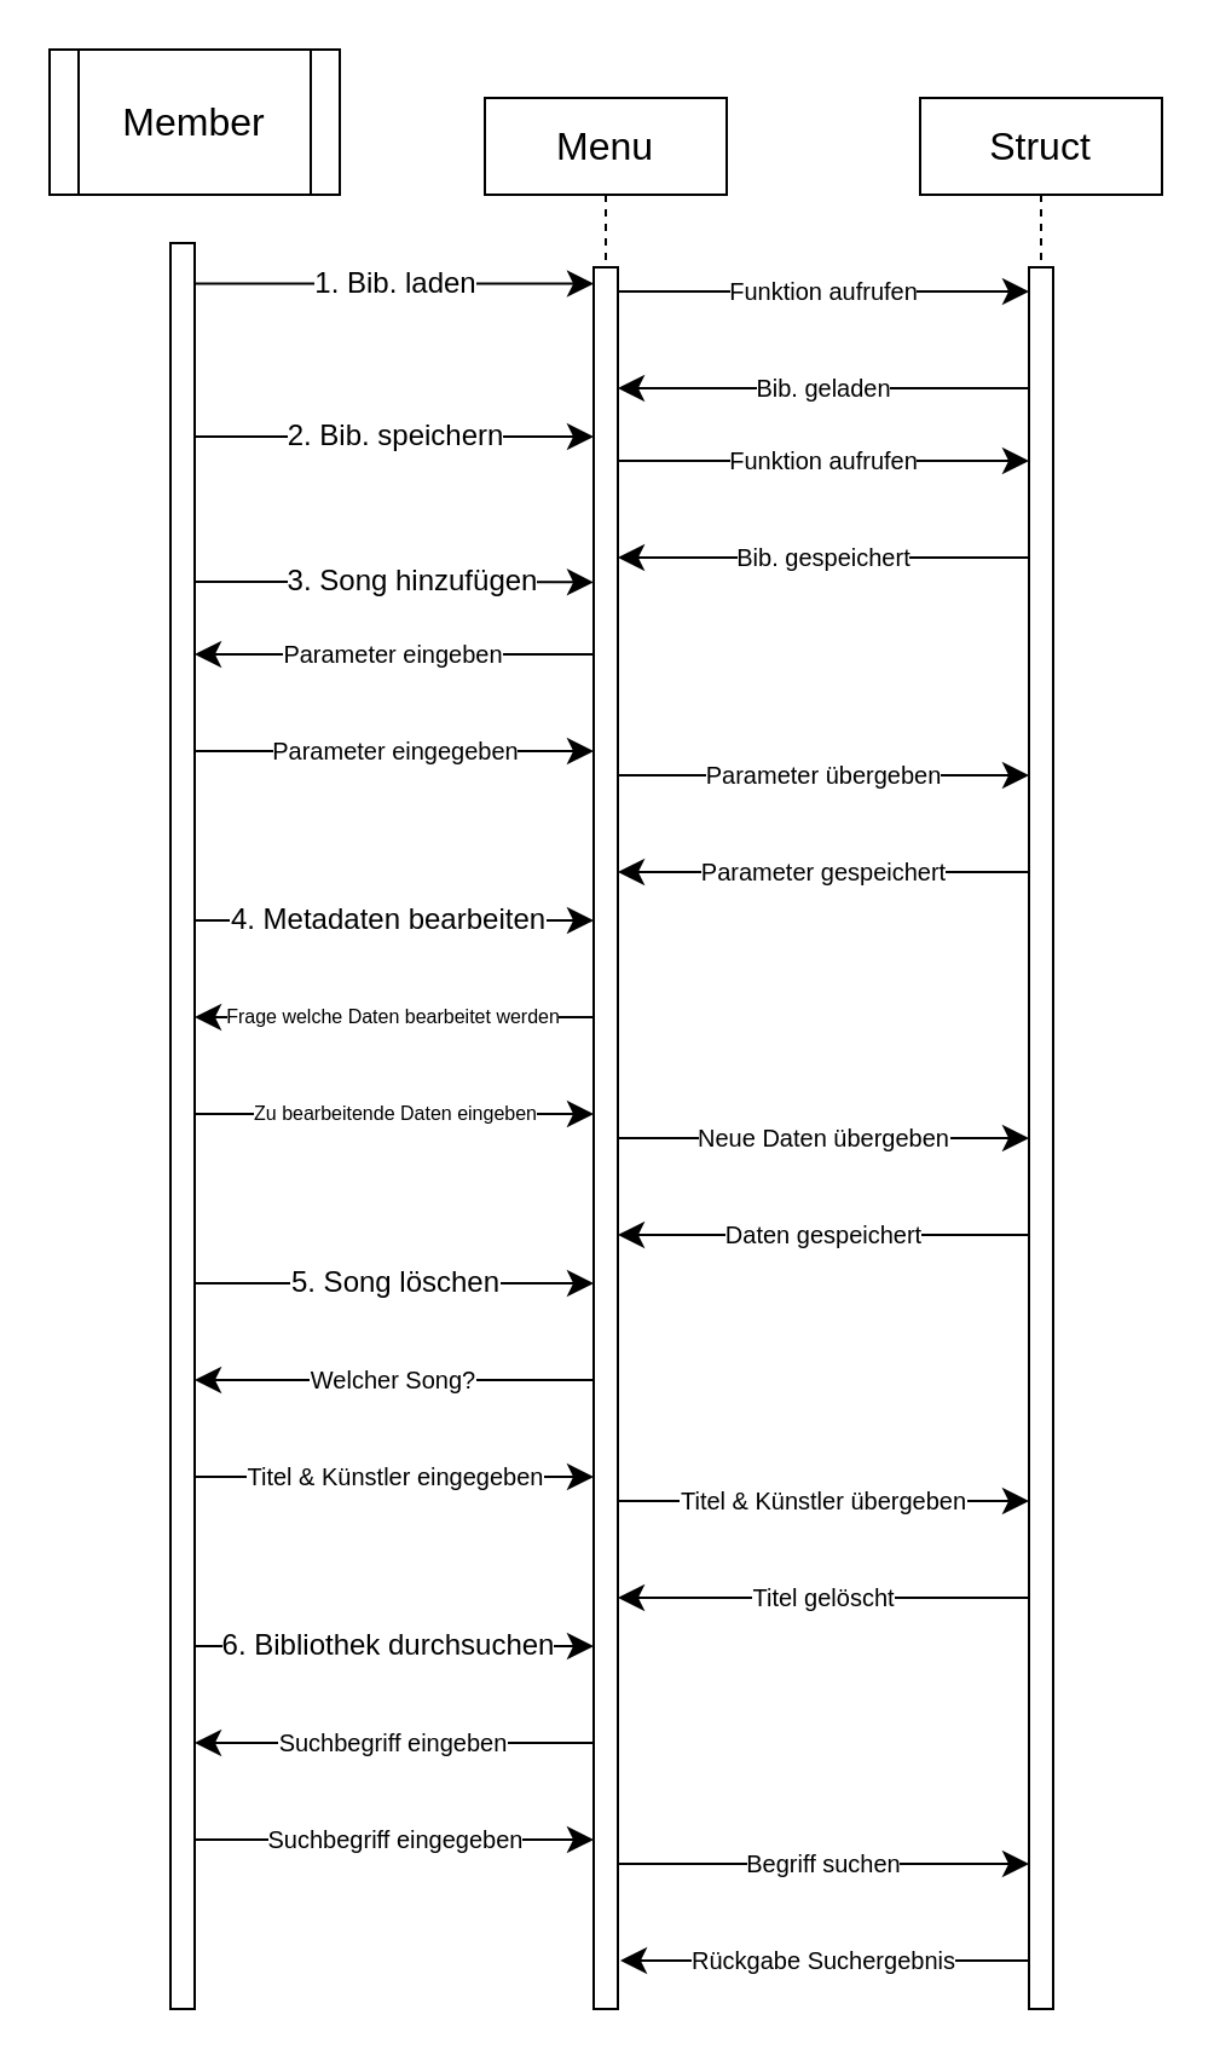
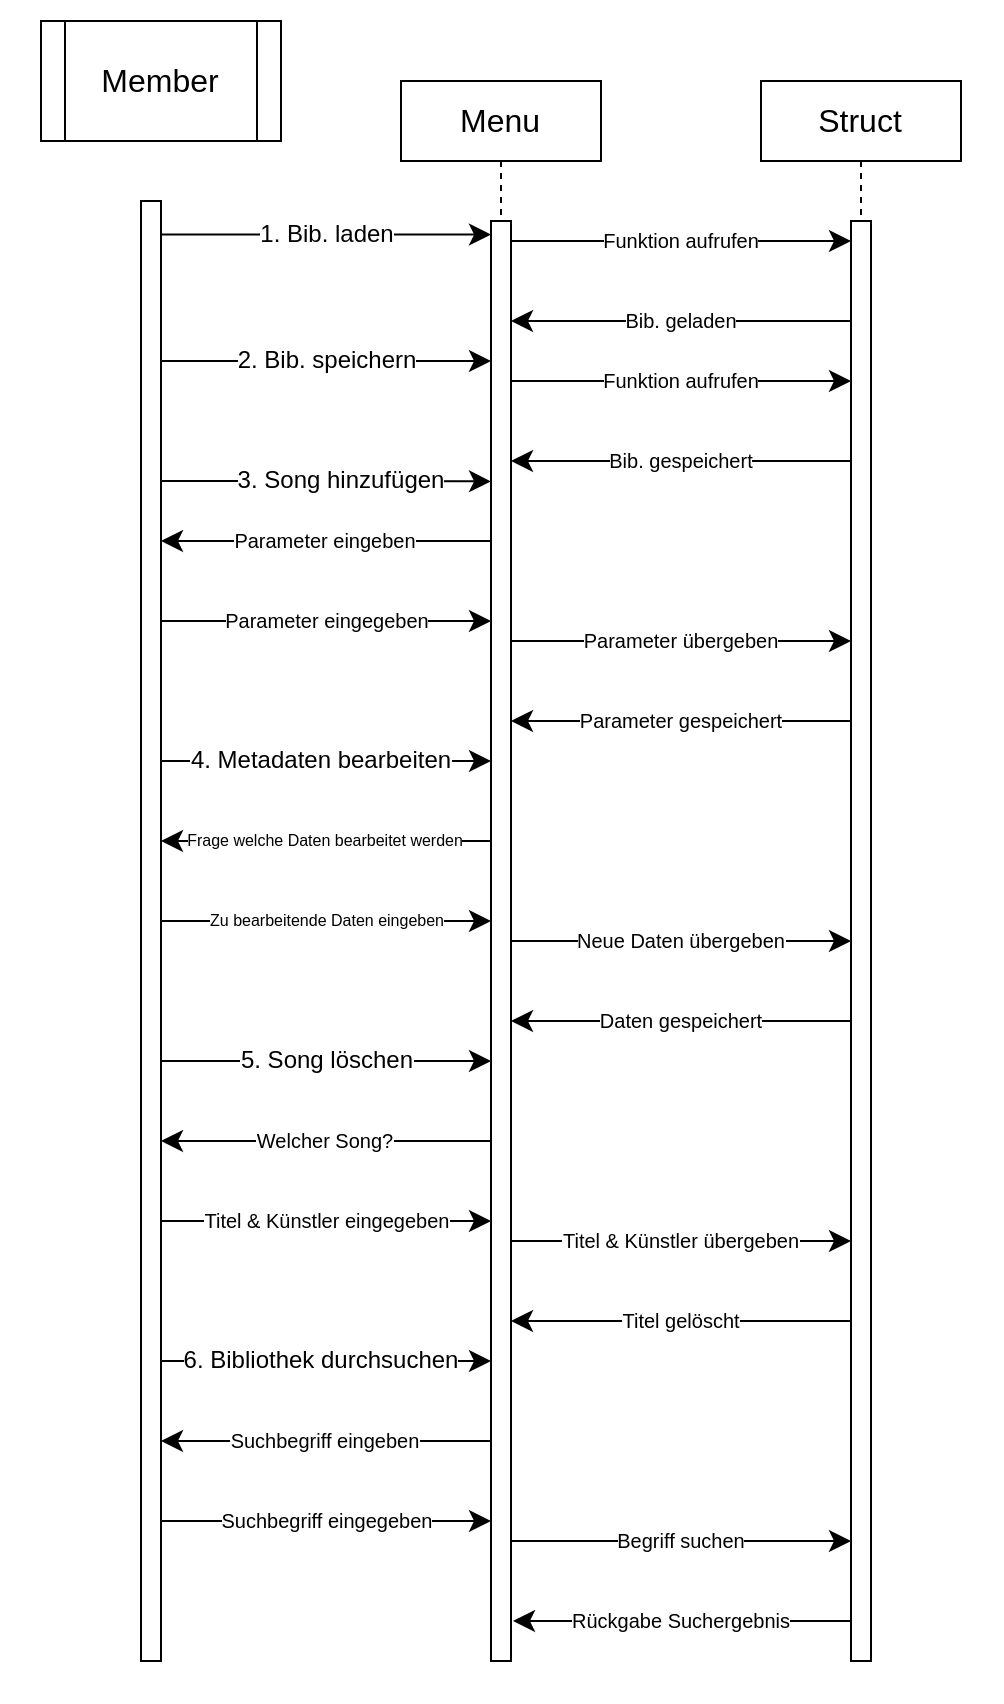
  <mxCell id="0" />
  <mxCell id="1" parent="0" />
  <mxCell id="2" value="" style="whiteSpace=wrap;html=1;fontSize=16;" parent="1" vertex="1"><mxGeometry x="70" y="100" width="10" height="730" as="geometry" /></mxCell>
- <mxCell id="3" value="Member" style="shape=process;whiteSpace=wrap;html=1;backgroundOutline=1;fontSize=16;" parent="1" vertex="1"><mxGeometry x="20" y="20" width="120" height="60" as="geometry" /></mxCell>
+ <mxCell id="3" value="Member" style="shape=process;whiteSpace=wrap;html=1;backgroundOutline=1;fontSize=16;" parent="1" vertex="1"><mxGeometry x="20" y="10" width="120" height="60" as="geometry" /></mxCell>
  <mxCell id="4" value="Menu" style="shape=umlLifeline;perimeter=lifelinePerimeter;whiteSpace=wrap;html=1;container=0;dropTarget=0;collapsible=0;recursiveResize=0;outlineConnect=0;portConstraint=eastwest;newEdgeStyle={&quot;edgeStyle&quot;:&quot;elbowEdgeStyle&quot;,&quot;elbow&quot;:&quot;vertical&quot;,&quot;curved&quot;:0,&quot;rounded&quot;:0};fontSize=16;" parent="1" vertex="1"><mxGeometry x="200" y="40" width="100" height="790" as="geometry" /></mxCell>
  <mxCell id="5" value="" style="html=1;points=[];perimeter=orthogonalPerimeter;outlineConnect=0;targetShapes=umlLifeline;portConstraint=eastwest;newEdgeStyle={&quot;edgeStyle&quot;:&quot;elbowEdgeStyle&quot;,&quot;elbow&quot;:&quot;vertical&quot;,&quot;curved&quot;:0,&quot;rounded&quot;:0};fontSize=16;" parent="4" vertex="1"><mxGeometry x="45" y="70" width="10" height="720" as="geometry" /></mxCell>
  <mxCell id="6" value="Struct" style="shape=umlLifeline;perimeter=lifelinePerimeter;whiteSpace=wrap;html=1;container=0;dropTarget=0;collapsible=0;recursiveResize=0;outlineConnect=0;portConstraint=eastwest;newEdgeStyle={&quot;edgeStyle&quot;:&quot;elbowEdgeStyle&quot;,&quot;elbow&quot;:&quot;vertical&quot;,&quot;curved&quot;:0,&quot;rounded&quot;:0};fontSize=16;" parent="1" vertex="1"><mxGeometry x="380" y="40" width="100" height="790" as="geometry" /></mxCell>
  <mxCell id="7" value="" style="html=1;points=[];perimeter=orthogonalPerimeter;outlineConnect=0;targetShapes=umlLifeline;portConstraint=eastwest;newEdgeStyle={&quot;edgeStyle&quot;:&quot;elbowEdgeStyle&quot;,&quot;elbow&quot;:&quot;vertical&quot;,&quot;curved&quot;:0,&quot;rounded&quot;:0};fontSize=16;" parent="6" vertex="1"><mxGeometry x="45" y="70" width="10" height="720" as="geometry" /></mxCell>
  <mxCell id="8" value="3. Song hinzufügen" style="edgeStyle=none;orthogonalLoop=1;jettySize=auto;html=1;rounded=0;fontSize=12;startSize=8;endSize=8;curved=1;exitX=1;exitY=0.433;exitDx=0;exitDy=0;exitPerimeter=0;" parent="1" edge="1"><mxGeometry x="0.091" width="140" relative="1" as="geometry"><mxPoint x="80" y="240" as="sourcePoint" /><mxPoint x="245" y="240.2" as="targetPoint" /><Array as="points"><mxPoint x="170" y="240" /></Array><mxPoint as="offset" /></mxGeometry></mxCell>
  <mxCell id="9" value="Funktion aufrufen" style="edgeStyle=none;orthogonalLoop=1;jettySize=auto;html=1;rounded=0;fontSize=10;startSize=8;endSize=8;curved=1;" parent="1" source="5" target="7" edge="1"><mxGeometry width="140" relative="1" as="geometry"><mxPoint x="260" y="189.75" as="sourcePoint" /><mxPoint x="420" y="190" as="targetPoint" /><Array as="points"><mxPoint x="340" y="190" /></Array></mxGeometry></mxCell>
  <mxCell id="10" value="Bib. gespeichert" style="edgeStyle=none;orthogonalLoop=1;jettySize=auto;html=1;rounded=0;fontSize=10;startSize=8;endSize=8;curved=1;" parent="1" source="7" target="5" edge="1"><mxGeometry width="140" relative="1" as="geometry"><mxPoint x="270" y="210" as="sourcePoint" /><mxPoint x="410" y="210" as="targetPoint" /><Array as="points"><mxPoint x="340" y="230" /></Array></mxGeometry></mxCell>
  <mxCell id="11" value="5. Song löschen" style="edgeStyle=none;orthogonalLoop=1;jettySize=auto;html=1;rounded=0;fontSize=12;startSize=8;endSize=8;curved=1;" parent="1" edge="1"><mxGeometry width="140" relative="1" as="geometry"><mxPoint x="80" y="530" as="sourcePoint" /><mxPoint x="245" y="530" as="targetPoint" /><Array as="points" /></mxGeometry></mxCell>
  <mxCell id="12" value="Parameter eingeben" style="edgeStyle=none;orthogonalLoop=1;jettySize=auto;html=1;rounded=0;fontSize=10;startSize=8;endSize=8;curved=1;entryX=1;entryY=0.267;entryDx=0;entryDy=0;entryPerimeter=0;" parent="1" edge="1"><mxGeometry width="140" relative="1" as="geometry"><mxPoint x="245" y="270" as="sourcePoint" /><mxPoint x="80" y="270" as="targetPoint" /><Array as="points" /></mxGeometry></mxCell>
  <mxCell id="13" value="Parameter gespeichert" style="edgeStyle=none;orthogonalLoop=1;jettySize=auto;html=1;rounded=0;fontSize=10;startSize=8;endSize=8;curved=1;" parent="1" edge="1"><mxGeometry width="140" relative="1" as="geometry"><mxPoint x="425" y="360" as="sourcePoint" /><mxPoint x="255" y="360" as="targetPoint" /><Array as="points" /></mxGeometry></mxCell>
  <mxCell id="14" value="4. Metadaten bearbeiten" style="edgeStyle=none;orthogonalLoop=1;jettySize=auto;html=1;rounded=0;fontSize=12;startSize=8;endSize=8;curved=1;" parent="1" edge="1"><mxGeometry x="-0.03" width="140" relative="1" as="geometry"><mxPoint x="80" y="380" as="sourcePoint" /><mxPoint x="245" y="380" as="targetPoint" /><Array as="points" /><mxPoint as="offset" /></mxGeometry></mxCell>
  <mxCell id="15" value="2. Bib. speichern" style="edgeStyle=none;orthogonalLoop=1;jettySize=auto;html=1;rounded=0;fontSize=12;startSize=8;endSize=8;curved=1;exitX=1;exitY=0.577;exitDx=0;exitDy=0;exitPerimeter=0;" parent="1" edge="1"><mxGeometry width="140" relative="1" as="geometry"><mxPoint x="80" y="180" as="sourcePoint" /><mxPoint x="245" y="180" as="targetPoint" /><Array as="points" /></mxGeometry></mxCell>
  <mxCell id="16" value="6. Bibliothek durchsuchen" style="edgeStyle=none;orthogonalLoop=1;jettySize=auto;html=1;rounded=0;fontSize=12;startSize=8;endSize=8;curved=1;" parent="1" edge="1"><mxGeometry x="-0.03" width="140" relative="1" as="geometry"><mxPoint x="80" y="680" as="sourcePoint" /><mxPoint x="245" y="680" as="targetPoint" /><Array as="points"><mxPoint x="180" y="680" /></Array><mxPoint as="offset" /></mxGeometry></mxCell>
  <mxCell id="17" value="Zu bearbeitende Daten eingeben" style="edgeStyle=none;orthogonalLoop=1;jettySize=auto;html=1;rounded=0;fontSize=8;startSize=8;endSize=8;curved=1;" parent="1" target="5" edge="1"><mxGeometry width="140" relative="1" as="geometry"><mxPoint x="80" y="460" as="sourcePoint" /><mxPoint x="230" y="460" as="targetPoint" /><Array as="points" /></mxGeometry></mxCell>
  <mxCell id="18" value="Frage welche Daten bearbeitet werden" style="edgeStyle=none;orthogonalLoop=1;jettySize=auto;html=1;rounded=0;fontSize=8;startSize=8;endSize=8;curved=1;" parent="1" source="5" edge="1"><mxGeometry width="140" relative="1" as="geometry"><mxPoint x="230" y="420" as="sourcePoint" /><mxPoint x="80" y="420" as="targetPoint" /><Array as="points" /></mxGeometry></mxCell>
  <mxCell id="19" value="Neue Daten übergeben" style="edgeStyle=none;orthogonalLoop=1;jettySize=auto;html=1;rounded=0;fontSize=10;startSize=8;endSize=8;curved=1;" parent="1" edge="1"><mxGeometry width="140" relative="1" as="geometry"><mxPoint x="255" y="470" as="sourcePoint" /><mxPoint x="425" y="470" as="targetPoint" /><Array as="points" /></mxGeometry></mxCell>
  <mxCell id="20" value="Daten gespeichert" style="edgeStyle=none;orthogonalLoop=1;jettySize=auto;html=1;rounded=0;fontSize=10;startSize=8;endSize=8;curved=1;" parent="1" edge="1"><mxGeometry width="140" relative="1" as="geometry"><mxPoint x="425" y="510" as="sourcePoint" /><mxPoint x="255" y="510" as="targetPoint" /><Array as="points" /></mxGeometry></mxCell>
  <mxCell id="21" value="Titel &amp;amp; Künstler übergeben" style="edgeStyle=none;orthogonalLoop=1;jettySize=auto;html=1;rounded=0;fontSize=10;startSize=8;endSize=8;curved=1;" parent="1" edge="1"><mxGeometry width="140" relative="1" as="geometry"><mxPoint x="255" y="620" as="sourcePoint" /><mxPoint x="425" y="620" as="targetPoint" /><Array as="points" /></mxGeometry></mxCell>
  <mxCell id="22" value="Titel gelöscht" style="edgeStyle=none;orthogonalLoop=1;jettySize=auto;html=1;rounded=0;fontSize=10;startSize=8;endSize=8;curved=1;" parent="1" edge="1"><mxGeometry width="140" relative="1" as="geometry"><mxPoint x="425" y="660" as="sourcePoint" /><mxPoint x="255" y="660" as="targetPoint" /><Array as="points" /></mxGeometry></mxCell>
  <mxCell id="23" value="1. Bib. laden" style="edgeStyle=none;orthogonalLoop=1;jettySize=auto;html=1;rounded=0;fontSize=12;startSize=8;endSize=8;curved=1;exitX=1;exitY=0.023;exitDx=0;exitDy=0;exitPerimeter=0;" parent="1" source="2" target="5" edge="1"><mxGeometry width="140" relative="1" as="geometry"><mxPoint x="90" y="110" as="sourcePoint" /><mxPoint x="230" y="110" as="targetPoint" /><Array as="points" /></mxGeometry></mxCell>
  <mxCell id="24" value="Funktion aufrufen" style="edgeStyle=none;orthogonalLoop=1;jettySize=auto;html=1;rounded=0;fontSize=10;startSize=8;endSize=8;curved=1;" parent="1" edge="1"><mxGeometry width="140" relative="1" as="geometry"><mxPoint x="255" y="120" as="sourcePoint" /><mxPoint x="425" y="120" as="targetPoint" /><Array as="points" /></mxGeometry></mxCell>
  <mxCell id="25" value="Bib. geladen" style="edgeStyle=none;orthogonalLoop=1;jettySize=auto;html=1;rounded=0;fontSize=10;startSize=8;endSize=8;curved=1;" parent="1" edge="1"><mxGeometry width="140" relative="1" as="geometry"><mxPoint x="425" y="160" as="sourcePoint" /><mxPoint x="255" y="160" as="targetPoint" /><Array as="points" /></mxGeometry></mxCell>
  <mxCell id="26" value="Parameter eingegeben" style="edgeStyle=none;orthogonalLoop=1;jettySize=auto;html=1;rounded=0;fontSize=10;startSize=8;endSize=8;curved=1;" parent="1" target="5" edge="1"><mxGeometry width="140" relative="1" as="geometry"><mxPoint x="80" y="310" as="sourcePoint" /><mxPoint x="220" y="310" as="targetPoint" /><Array as="points" /></mxGeometry></mxCell>
  <mxCell id="27" value="Parameter übergeben" style="edgeStyle=none;orthogonalLoop=1;jettySize=auto;html=1;rounded=0;fontSize=10;startSize=8;endSize=8;curved=1;" parent="1" edge="1"><mxGeometry width="140" relative="1" as="geometry"><mxPoint x="255" y="320" as="sourcePoint" /><mxPoint x="425" y="320" as="targetPoint" /><Array as="points" /></mxGeometry></mxCell>
  <mxCell id="28" value="Titel &amp;amp; Künstler&amp;nbsp;eingegeben" style="edgeStyle=none;orthogonalLoop=1;jettySize=auto;html=1;rounded=0;fontSize=10;startSize=8;endSize=8;curved=1;" parent="1" edge="1"><mxGeometry width="140" relative="1" as="geometry"><mxPoint x="80" y="610" as="sourcePoint" /><mxPoint x="245" y="610" as="targetPoint" /><Array as="points" /></mxGeometry></mxCell>
  <mxCell id="29" value="Welcher Song?" style="edgeStyle=none;orthogonalLoop=1;jettySize=auto;html=1;rounded=0;fontSize=10;startSize=8;endSize=8;curved=1;" parent="1" edge="1"><mxGeometry width="140" relative="1" as="geometry"><mxPoint x="245" y="570" as="sourcePoint" /><mxPoint x="80" y="570" as="targetPoint" /><Array as="points" /></mxGeometry></mxCell>
  <mxCell id="30" value="Suchbegriff eingegeben" style="edgeStyle=none;orthogonalLoop=1;jettySize=auto;html=1;rounded=0;fontSize=10;startSize=8;endSize=8;curved=1;" parent="1" edge="1"><mxGeometry width="140" relative="1" as="geometry"><mxPoint x="80" y="760" as="sourcePoint" /><mxPoint x="245" y="760" as="targetPoint" /><Array as="points" /></mxGeometry></mxCell>
  <mxCell id="31" value="Suchbegriff eingeben" style="edgeStyle=none;orthogonalLoop=1;jettySize=auto;html=1;rounded=0;fontSize=10;startSize=8;endSize=8;curved=1;" parent="1" edge="1"><mxGeometry width="140" relative="1" as="geometry"><mxPoint x="245" y="720" as="sourcePoint" /><mxPoint x="80" y="720" as="targetPoint" /><Array as="points" /></mxGeometry></mxCell>
  <mxCell id="32" value="Begriff suchen" style="edgeStyle=none;orthogonalLoop=1;jettySize=auto;html=1;rounded=0;fontSize=10;startSize=8;endSize=8;curved=1;" parent="1" edge="1"><mxGeometry width="140" relative="1" as="geometry"><mxPoint x="255" y="770" as="sourcePoint" /><mxPoint x="425" y="770" as="targetPoint" /><Array as="points" /><mxPoint as="offset" /></mxGeometry></mxCell>
  <mxCell id="33" value="Rückgabe Suchergebnis" style="edgeStyle=none;orthogonalLoop=1;jettySize=auto;html=1;rounded=0;fontSize=10;startSize=8;endSize=8;curved=1;" parent="1" source="7" edge="1"><mxGeometry width="140" relative="1" as="geometry"><mxPoint x="420" y="810" as="sourcePoint" /><mxPoint x="256" y="810" as="targetPoint" /><Array as="points" /></mxGeometry></mxCell>
